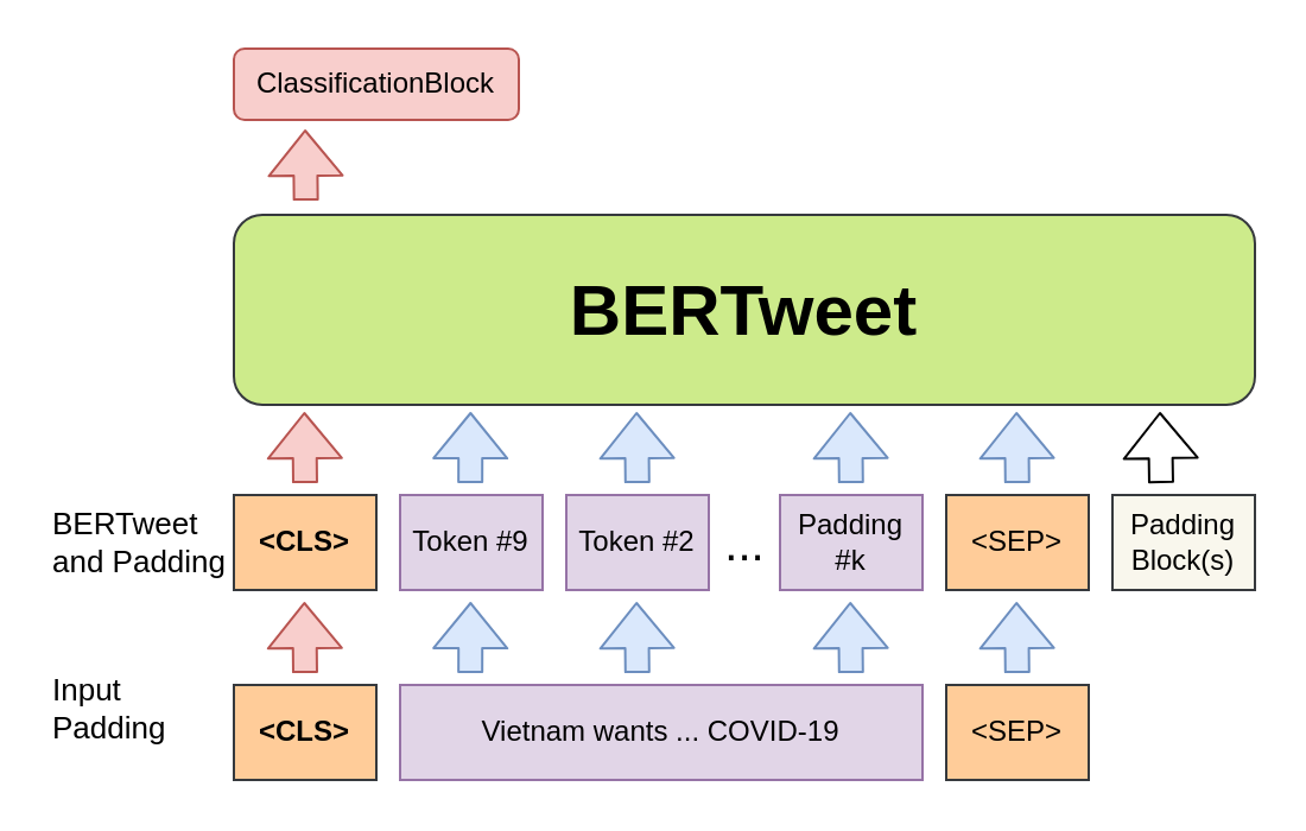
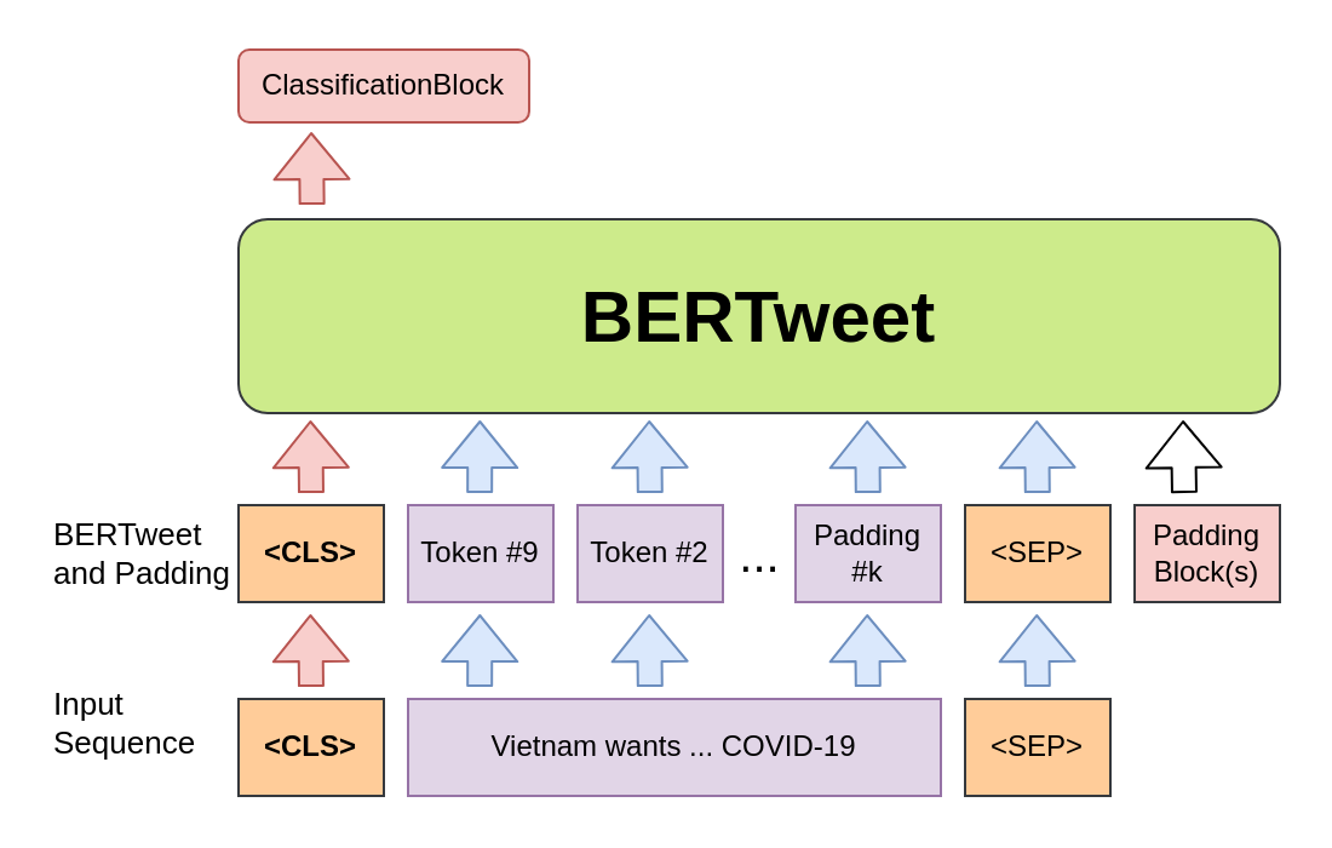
  <mxCell id="0" />
  <mxCell id="1" parent="0" />
  <mxCell id="2" value="ClassificationBlock" style="rounded=1;whiteSpace=wrap;html=1;fontStyle=0;strokeColor=#b85450;fillColor=#f8cecc;glass=0;sketch=0;gradientDirection=west;" parent="1" vertex="1"><mxGeometry x="98" y="20" width="120" height="30" as="geometry" /></mxCell>
  <mxCell id="3" value="BERTweet" style="rounded=1;whiteSpace=wrap;html=1;fontStyle=1;fontSize=30;fillColor=#cdeb8b;strokeColor=#36393d;" parent="1" vertex="1"><mxGeometry x="98" y="90" width="430" height="80" as="geometry" /></mxCell>
  <mxCell id="4" value="Token #9" style="rounded=0;whiteSpace=wrap;html=1;fillColor=#e1d5e7;strokeColor=#9673a6;" parent="1" vertex="1"><mxGeometry x="168" y="208" width="60" height="40" as="geometry" /></mxCell>
  <mxCell id="5" value="" style="shape=flexArrow;endArrow=classic;html=1;fillColor=#f8cecc;strokeColor=#b85450;" parent="1" edge="1"><mxGeometry width="50" height="50" relative="1" as="geometry"><mxPoint x="128" y="203" as="sourcePoint" /><mxPoint x="127.67" y="173" as="targetPoint" /></mxGeometry></mxCell>
  <mxCell id="6" value="" style="shape=flexArrow;endArrow=classic;html=1;fillColor=#dae8fc;strokeColor=#6c8ebf;" parent="1" edge="1"><mxGeometry width="50" height="50" relative="1" as="geometry"><mxPoint x="357.91" y="203" as="sourcePoint" /><mxPoint x="357.58" y="173" as="targetPoint" /></mxGeometry></mxCell>
  <mxCell id="7" value="" style="shape=flexArrow;endArrow=classic;html=1;fillColor=#dae8fc;strokeColor=#6c8ebf;" parent="1" edge="1"><mxGeometry width="50" height="50" relative="1" as="geometry"><mxPoint x="427.91" y="203" as="sourcePoint" /><mxPoint x="427.58" y="173" as="targetPoint" /></mxGeometry></mxCell>
  <mxCell id="8" value="" style="shape=flexArrow;endArrow=classic;html=1;fillColor=#dae8fc;strokeColor=#6c8ebf;" parent="1" edge="1"><mxGeometry width="50" height="50" relative="1" as="geometry"><mxPoint x="267.91" y="203" as="sourcePoint" /><mxPoint x="267.58" y="173" as="targetPoint" /></mxGeometry></mxCell>
  <mxCell id="9" value="" style="shape=flexArrow;endArrow=classic;html=1;fillColor=#dae8fc;strokeColor=#6c8ebf;" parent="1" edge="1"><mxGeometry width="50" height="50" relative="1" as="geometry"><mxPoint x="197.58" y="203" as="sourcePoint" /><mxPoint x="197.67" y="173" as="targetPoint" /></mxGeometry></mxCell>
- <mxCell id="10" value="Input&lt;br style=&quot;font-size: 13px;&quot;&gt;Padding" style="text;html=1;strokeColor=none;fillColor=none;align=left;verticalAlign=middle;whiteSpace=wrap;rounded=0;dashed=1;dashPattern=1 1;fontSize=13;fontStyle=0" parent="1" vertex="1"><mxGeometry x="20" y="288" width="110" height="20" as="geometry" /></mxCell>
+ <mxCell id="10" value="Input&lt;br style=&quot;font-size: 13px;&quot;&gt;Sequence" style="text;html=1;strokeColor=none;fillColor=none;align=left;verticalAlign=middle;whiteSpace=wrap;rounded=0;dashed=1;dashPattern=1 1;fontSize=13;fontStyle=0" parent="1" vertex="1"><mxGeometry x="20" y="288" width="110" height="20" as="geometry" /></mxCell>
  <mxCell id="11" value="BERTweet&lt;br style=&quot;font-size: 13px;&quot;&gt;and Padding" style="text;html=1;strokeColor=none;fillColor=none;align=left;verticalAlign=middle;whiteSpace=wrap;rounded=0;dashed=1;dashPattern=1 1;fontSize=13;fontStyle=0" parent="1" vertex="1"><mxGeometry x="20" y="218" width="100" height="20" as="geometry" /></mxCell>
  <mxCell id="12" value="" style="shape=flexArrow;endArrow=classic;html=1;" parent="1" edge="1"><mxGeometry width="50" height="50" relative="1" as="geometry"><mxPoint x="488.5" y="203" as="sourcePoint" /><mxPoint x="488" y="173" as="targetPoint" /></mxGeometry></mxCell>
  <mxCell id="13" value="&lt;b&gt;&amp;lt;CLS&amp;gt;&lt;/b&gt;" style="rounded=0;whiteSpace=wrap;html=1;fillColor=#ffcc99;strokeColor=#36393d;" parent="1" vertex="1"><mxGeometry x="98" y="208" width="60" height="40" as="geometry" /></mxCell>
  <mxCell id="14" value="Token #2" style="rounded=0;whiteSpace=wrap;html=1;fillColor=#e1d5e7;strokeColor=#9673a6;" parent="1" vertex="1"><mxGeometry x="238" y="208" width="60" height="40" as="geometry" /></mxCell>
  <mxCell id="15" value="&lt;font style=&quot;font-size: 20px&quot;&gt;...&lt;/font&gt;" style="text;html=1;align=center;verticalAlign=middle;resizable=0;points=[];autosize=1;" parent="1" vertex="1"><mxGeometry x="298" y="218" width="30" height="20" as="geometry" /></mxCell>
  <mxCell id="16" value="Padding #k" style="rounded=0;whiteSpace=wrap;html=1;fillColor=#e1d5e7;strokeColor=#9673a6;" parent="1" vertex="1"><mxGeometry x="328" y="208" width="60" height="40" as="geometry" /></mxCell>
  <mxCell id="17" value="&amp;lt;SEP&amp;gt;" style="rounded=0;whiteSpace=wrap;html=1;fillColor=#ffcc99;strokeColor=#36393d;" parent="1" vertex="1"><mxGeometry x="398" y="208" width="60" height="40" as="geometry" /></mxCell>
  <mxCell id="18" value="Vietnam wants ... COVID-19" style="rounded=0;whiteSpace=wrap;html=1;fillColor=#e1d5e7;strokeColor=#9673a6;" parent="1" vertex="1"><mxGeometry x="168" y="288" width="220" height="40" as="geometry" /></mxCell>
  <mxCell id="19" value="" style="shape=flexArrow;endArrow=classic;html=1;fillColor=#f8cecc;strokeColor=#b85450;" parent="1" edge="1"><mxGeometry width="50" height="50" relative="1" as="geometry"><mxPoint x="128" y="283" as="sourcePoint" /><mxPoint x="127.67" y="253" as="targetPoint" /></mxGeometry></mxCell>
  <mxCell id="20" value="" style="shape=flexArrow;endArrow=classic;html=1;fillColor=#dae8fc;strokeColor=#6c8ebf;" parent="1" edge="1"><mxGeometry width="50" height="50" relative="1" as="geometry"><mxPoint x="357.91" y="283" as="sourcePoint" /><mxPoint x="357.58" y="253" as="targetPoint" /></mxGeometry></mxCell>
  <mxCell id="21" value="" style="shape=flexArrow;endArrow=classic;html=1;fillColor=#dae8fc;strokeColor=#6c8ebf;" parent="1" edge="1"><mxGeometry width="50" height="50" relative="1" as="geometry"><mxPoint x="427.91" y="283" as="sourcePoint" /><mxPoint x="427.58" y="253" as="targetPoint" /></mxGeometry></mxCell>
  <mxCell id="22" value="" style="shape=flexArrow;endArrow=classic;html=1;fillColor=#dae8fc;strokeColor=#6c8ebf;" parent="1" edge="1"><mxGeometry width="50" height="50" relative="1" as="geometry"><mxPoint x="267.91" y="283" as="sourcePoint" /><mxPoint x="267.58" y="253" as="targetPoint" /></mxGeometry></mxCell>
  <mxCell id="23" value="" style="shape=flexArrow;endArrow=classic;html=1;fillColor=#dae8fc;strokeColor=#6c8ebf;" parent="1" edge="1"><mxGeometry width="50" height="50" relative="1" as="geometry"><mxPoint x="197.58" y="283" as="sourcePoint" /><mxPoint x="197.67" y="253" as="targetPoint" /></mxGeometry></mxCell>
  <mxCell id="24" value="&lt;b&gt;&amp;lt;CLS&amp;gt;&lt;/b&gt;" style="rounded=0;whiteSpace=wrap;html=1;fillColor=#ffcc99;strokeColor=#36393d;" parent="1" vertex="1"><mxGeometry x="98" y="288" width="60" height="40" as="geometry" /></mxCell>
  <mxCell id="25" value="&amp;lt;SEP&amp;gt;" style="rounded=0;whiteSpace=wrap;html=1;fillColor=#ffcc99;strokeColor=#36393d;" parent="1" vertex="1"><mxGeometry x="398" y="288" width="60" height="40" as="geometry" /></mxCell>
- <mxCell id="26" value="Padding Block(s)" style="rounded=0;whiteSpace=wrap;html=1;fillColor=#f9f7ed;strokeColor=#36393d;" parent="1" vertex="1"><mxGeometry x="468" y="208" width="60" height="40" as="geometry" /></mxCell>
+ <mxCell id="26" value="Padding Block(s)" style="rounded=0;whiteSpace=wrap;html=1;fillColor=#f8cecc;strokeColor=#36393d;" parent="1" vertex="1"><mxGeometry x="468" y="208" width="60" height="40" as="geometry" /></mxCell>
  <mxCell id="27" value="" style="shape=flexArrow;endArrow=classic;html=1;fillColor=#f8cecc;strokeColor=#b85450;" parent="1" edge="1"><mxGeometry width="50" height="50" relative="1" as="geometry"><mxPoint x="128.33" y="84" as="sourcePoint" /><mxPoint x="128" y="54" as="targetPoint" /></mxGeometry></mxCell>
